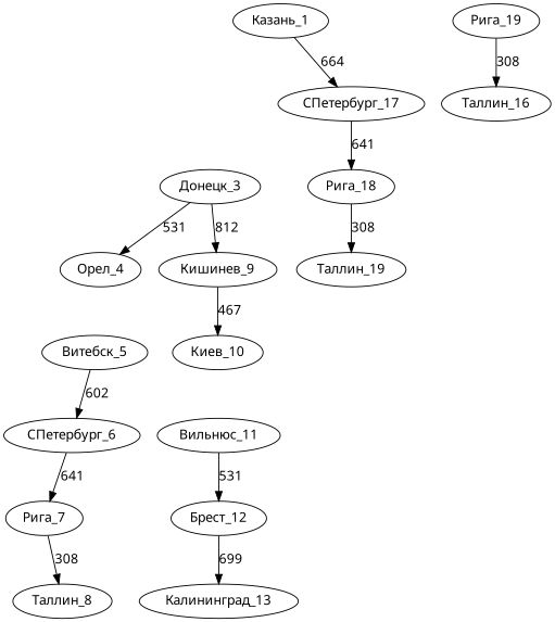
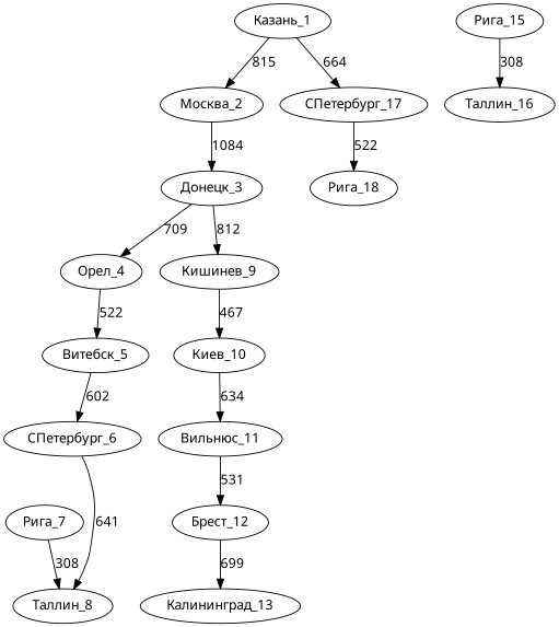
  digraph {
    fontname="Noto Sans"
    node [fontname="Noto Sans"]
    edge [fontname="Noto Sans"]
    "Казань_1"
+   "Москва_2"
    "СПетербург_17"
    "Донецк_3"
    "Орел_4"
    "Кишинев_9"
    "Рига_18"
    "Витебск_5"
    "Киев_10"
    "СПетербург_6"
    "Рига_7"
    "Таллин_8"
    "Вильнюс_11"
    "Брест_12"
    "Калининград_13"
-   "Рига_15" [label="Рига_19"]
+   "Рига_15"
    "Таллин_16"
-   "Таллин_19"
+   "Казань_1" -> "Москва_2" [label=815]
    "Казань_1" -> "СПетербург_17" [label=664]
-   "СПетербург_17" -> "Рига_18" [label=641]
-   "Донецк_3" -> "Орел_4" [label=531]
+   "Москва_2" -> "Донецк_3" [label=1084]
+   "СПетербург_17" -> "Рига_18" [label=522]
+   "Донецк_3" -> "Орел_4" [label=709]
    "Донецк_3" -> "Кишинев_9" [label=812]
+   "Орел_4" -> "Витебск_5" [label=522]
    "Кишинев_9" -> "Киев_10" [label=467]
-   "Рига_18" -> "Таллин_19" [label=308]
    "Витебск_5" -> "СПетербург_6" [label=602]
-   "СПетербург_6" -> "Рига_7" [label=641]
+   "Киев_10" -> "Вильнюс_11" [label=634]
+   "СПетербург_6" -> "Таллин_8" [label=641]
    "Рига_7" -> "Таллин_8" [label=308]
    "Вильнюс_11" -> "Брест_12" [label=531]
    "Брест_12" -> "Калининград_13" [label=699]
    "Рига_15" -> "Таллин_16" [label=308]
  }
